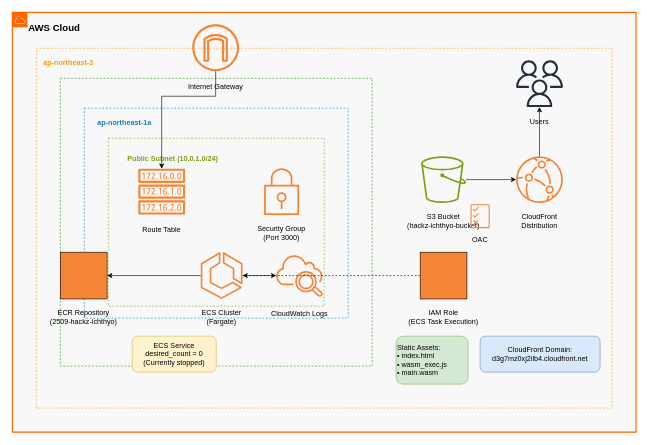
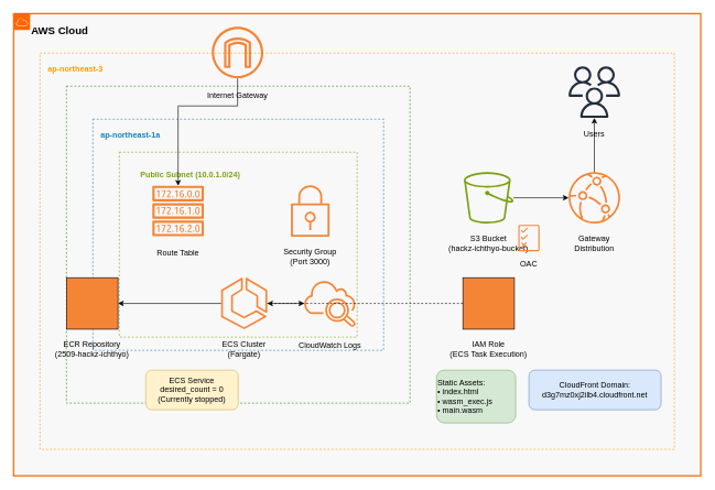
  <mxCell id="0" />
  <mxCell id="1" parent="0" />
  <mxCell id="2" value="" style="outlineConnect=0;dashed=0;verticalLabelPosition=bottom;verticalAlign=top;align=center;html=1;shape=mxgraph.aws4.group;grIcon=mxgraph.aws4.group_aws_cloud;strokeColor=#FF6600;fillColor=#F8F8F8;gradientColor=none;strokeWidth=2;" vertex="1" parent="1"><mxGeometry x="20" y="20" width="1040" height="700" as="geometry" /></mxCell>
  <mxCell id="3" value="AWS Cloud" style="text;html=1;strokeColor=none;fillColor=none;align=center;verticalAlign=middle;whiteSpace=wrap;rounded=0;fontStyle=1;fontSize=16;" vertex="1" parent="1"><mxGeometry x="40" y="30" width="100" height="30" as="geometry" /></mxCell>
  <mxCell id="4" value="" style="fillColor=none;strokeColor=#FF9900;dashed=1;verticalAlign=top;fontStyle=0;fontColor=#FF9900;whiteSpace=wrap;html=1;" vertex="1" parent="1"><mxGeometry x="60" y="80" width="960" height="600" as="geometry" /></mxCell>
  <mxCell id="5" value="ap-northeast-3" style="text;html=1;strokeColor=none;fillColor=none;align=left;verticalAlign=top;whiteSpace=wrap;rounded=0;fontColor=#FF9900;fontStyle=1;" vertex="1" parent="1"><mxGeometry x="70" y="90" width="120" height="20" as="geometry" /></mxCell>
  <mxCell id="6" value="" style="fillColor=none;strokeColor=#248814;dashed=1;verticalAlign=top;fontStyle=0;fontColor=#248814;whiteSpace=wrap;html=1;" vertex="1" parent="1"><mxGeometry x="100" y="130" width="520" height="480" as="geometry" /></mxCell>
  <mxCell id="7" value="" style="fillColor=none;strokeColor=#147EBA;dashed=1;verticalAlign=top;fontStyle=0;fontColor=#147EBA;whiteSpace=wrap;html=1;" vertex="1" parent="1"><mxGeometry x="140" y="180" width="440" height="350" as="geometry" /></mxCell>
- <mxCell id="8" value="ap-northeast-1a" style="text;html=1;strokeColor=none;fillColor=none;align=left;verticalAlign=top;whiteSpace=wrap;rounded=0;fontColor=#147EBA;fontStyle=1;" vertex="1" parent="1"><mxGeometry x="160" y="190" width="120" height="20" as="geometry" /></mxCell>
+ <mxCell id="8" value="ap-northeast-1a" style="text;html=1;strokeColor=none;fillColor=none;align=left;verticalAlign=top;whiteSpace=wrap;rounded=0;fontColor=#147EBA;fontStyle=1;" vertex="1" parent="1"><mxGeometry x="150" y="190" width="120" height="20" as="geometry" /></mxCell>
  <mxCell id="9" value="" style="fillColor=none;strokeColor=#7AA116;dashed=1;verticalAlign=top;fontStyle=0;fontColor=#7AA116;whiteSpace=wrap;html=1;" vertex="1" parent="1"><mxGeometry x="180" y="230" width="360" height="280" as="geometry" /></mxCell>
  <mxCell id="10" value="Public Subnet (10.0.1.0/24)" style="text;html=1;strokeColor=none;fillColor=none;align=left;verticalAlign=top;whiteSpace=wrap;rounded=0;fontColor=#7AA116;fontStyle=1;" vertex="1" parent="1"><mxGeometry x="210" y="250" width="180" height="20" as="geometry" /></mxCell>
  <mxCell id="11" value="" style="outlineConnect=0;dashed=0;verticalLabelPosition=bottom;verticalAlign=top;align=center;html=1;shape=mxgraph.aws4.internet_gateway;fillColor=#F58536;gradientColor=none;" vertex="1" parent="1"><mxGeometry x="320" y="40" width="78" height="78" as="geometry" /></mxCell>
  <mxCell id="12" value="Internet Gateway" style="text;html=1;strokeColor=none;fillColor=none;align=center;verticalAlign=middle;whiteSpace=wrap;rounded=0;" vertex="1" parent="1"><mxGeometry x="300" y="130" width="118" height="30" as="geometry" /></mxCell>
  <mxCell id="13" value="" style="outlineConnect=0;dashed=0;verticalLabelPosition=bottom;verticalAlign=top;align=center;html=1;shape=mxgraph.aws4.route_table;fillColor=#F58536;gradientColor=none;" vertex="1" parent="1"><mxGeometry x="230" y="280" width="78" height="78" as="geometry" /></mxCell>
  <mxCell id="14" value="Route Table" style="text;html=1;strokeColor=none;fillColor=none;align=center;verticalAlign=middle;whiteSpace=wrap;rounded=0;" vertex="1" parent="1"><mxGeometry x="214" y="368" width="110" height="30" as="geometry" /></mxCell>
  <mxCell id="15" value="" style="outlineConnect=0;dashed=0;verticalLabelPosition=bottom;verticalAlign=top;align=center;html=1;shape=mxgraph.aws4.security_group;fillColor=#F58536;gradientColor=none;" vertex="1" parent="1"><mxGeometry x="430" y="280" width="78" height="78" as="geometry" /></mxCell>
  <mxCell id="16" value="Security Group&#10;(Port 3000)" style="text;html=1;strokeColor=none;fillColor=none;align=center;verticalAlign=middle;whiteSpace=wrap;rounded=0;" vertex="1" parent="1"><mxGeometry x="410" y="368" width="118" height="40" as="geometry" /></mxCell>
  <mxCell id="17" value="" style="outlineConnect=0;dashed=0;verticalLabelPosition=bottom;verticalAlign=top;align=center;html=1;shape=mxgraph.aws4.ecs;fillColor=#F58536;gradientColor=none;" vertex="1" parent="1"><mxGeometry x="330" y="420" width="78" height="78" as="geometry" /></mxCell>
  <mxCell id="18" value="ECS Cluster&#10;(Fargate)" style="text;html=1;strokeColor=none;fillColor=none;align=center;verticalAlign=middle;whiteSpace=wrap;rounded=0;" vertex="1" parent="1"><mxGeometry x="310" y="508" width="118" height="40" as="geometry" /></mxCell>
  <mxCell id="19" value="" style="outlineConnect=0;dashed=0;verticalLabelPosition=bottom;verticalAlign=top;align=center;html=1;shape=mxgraph.aws4.ecr_registry;fillColor=#F58536;gradientColor=none;" vertex="1" parent="1"><mxGeometry x="100" y="420" width="78" height="78" as="geometry" /></mxCell>
  <mxCell id="20" value="ECR Repository&#10;(2509-hackz-ichthyo)" style="text;html=1;strokeColor=none;fillColor=none;align=center;verticalAlign=middle;whiteSpace=wrap;rounded=0;" vertex="1" parent="1"><mxGeometry x="60" y="508" width="158" height="40" as="geometry" /></mxCell>
  <mxCell id="21" value="" style="outlineConnect=0;dashed=0;verticalLabelPosition=bottom;verticalAlign=top;align=center;html=1;shape=mxgraph.aws4.cloudwatch_2;fillColor=#F58536;gradientColor=none;" vertex="1" parent="1"><mxGeometry x="460" y="420" width="78" height="78" as="geometry" /></mxCell>
  <mxCell id="22" value="CloudWatch Logs" style="text;html=1;strokeColor=none;fillColor=none;align=center;verticalAlign=middle;whiteSpace=wrap;rounded=0;" vertex="1" parent="1"><mxGeometry x="430" y="508" width="138" height="30" as="geometry" /></mxCell>
  <mxCell id="23" value="" style="outlineConnect=0;dashed=0;verticalLabelPosition=bottom;verticalAlign=top;align=center;html=1;shape=mxgraph.aws4.s3;fillColor=#7AA116;gradientColor=none;" vertex="1" parent="1"><mxGeometry x="700" y="260" width="78" height="78" as="geometry" /></mxCell>
  <mxCell id="24" value="S3 Bucket&#10;(hackz-ichthyo-bucket)" style="text;html=1;strokeColor=none;fillColor=none;align=center;verticalAlign=middle;whiteSpace=wrap;rounded=0;" vertex="1" parent="1"><mxGeometry x="660" y="348" width="158" height="40" as="geometry" /></mxCell>
  <mxCell id="25" value="" style="outlineConnect=0;dashed=0;verticalLabelPosition=bottom;verticalAlign=top;align=center;html=1;shape=mxgraph.aws4.cloudfront;fillColor=#F58536;gradientColor=none;" vertex="1" parent="1"><mxGeometry x="860" y="260" width="78" height="78" as="geometry" /></mxCell>
- <mxCell id="26" value="CloudFront&#10;Distribution" style="text;html=1;strokeColor=none;fillColor=none;align=center;verticalAlign=middle;whiteSpace=wrap;rounded=0;" vertex="1" parent="1"><mxGeometry x="830" y="348" width="138" height="40" as="geometry" /></mxCell>
+ <mxCell id="26" value="Gateway&#10;Distribution" style="text;html=1;strokeColor=none;fillColor=none;align=center;verticalAlign=middle;whiteSpace=wrap;rounded=0;" vertex="1" parent="1"><mxGeometry x="830" y="348" width="138" height="40" as="geometry" /></mxCell>
  <mxCell id="27" value="" style="outlineConnect=0;dashed=0;verticalLabelPosition=bottom;verticalAlign=top;align=center;html=1;shape=mxgraph.aws4.iam_role;fillColor=#F58536;gradientColor=none;" vertex="1" parent="1"><mxGeometry x="700" y="420" width="78" height="78" as="geometry" /></mxCell>
  <mxCell id="28" value="IAM Role&#10;(ECS Task Execution)" style="text;html=1;strokeColor=none;fillColor=none;align=center;verticalAlign=middle;whiteSpace=wrap;rounded=0;" vertex="1" parent="1"><mxGeometry x="660" y="508" width="158" height="40" as="geometry" /></mxCell>
  <mxCell id="29" value="" style="outlineConnect=0;dashed=0;verticalLabelPosition=bottom;verticalAlign=top;align=center;html=1;shape=mxgraph.aws4.permissions;fillColor=#F58536;gradientColor=none;" vertex="1" parent="1"><mxGeometry x="780" y="340" width="40" height="40" as="geometry" /></mxCell>
  <mxCell id="30" value="OAC" style="text;html=1;strokeColor=none;fillColor=none;align=center;verticalAlign=middle;whiteSpace=wrap;rounded=0;" vertex="1" parent="1"><mxGeometry x="760" y="390" width="80" height="20" as="geometry" /></mxCell>
  <mxCell id="31" value="" style="outlineConnect=0;dashed=0;verticalLabelPosition=bottom;verticalAlign=top;align=center;html=1;shape=mxgraph.aws4.users;fillColor=#232F3E;gradientColor=none;" vertex="1" parent="1"><mxGeometry x="860" y="100" width="78" height="78" as="geometry" /></mxCell>
  <mxCell id="32" value="Users" style="text;html=1;strokeColor=none;fillColor=none;align=center;verticalAlign=middle;whiteSpace=wrap;rounded=0;" vertex="1" parent="1"><mxGeometry x="840" y="188" width="118" height="30" as="geometry" /></mxCell>
  <mxCell id="33" value="" style="endArrow=classic;html=1;rounded=0;exitX=0.5;exitY=1;exitDx=0;exitDy=0;exitPerimeter=0;entryX=0.5;entryY=0;entryDx=0;entryDy=0;entryPerimeter=0;" edge="1" parent="1" source="11" target="13"><mxGeometry width="50" height="50" relative="1" as="geometry"><mxPoint x="360" y="240" as="sourcePoint" /><mxPoint x="410" y="190" as="targetPoint" /><Array as="points"><mxPoint x="359" y="160" /><mxPoint x="269" y="160" /></Array></mxGeometry></mxCell>
  <mxCell id="34" value="" style="endArrow=classic;html=1;rounded=0;exitX=0;exitY=0.5;exitDx=0;exitDy=0;exitPerimeter=0;entryX=1;entryY=0.5;entryDx=0;entryDy=0;entryPerimeter=0;" edge="1" parent="1" source="17" target="19"><mxGeometry width="50" height="50" relative="1" as="geometry"><mxPoint x="290" y="340" as="sourcePoint" /><mxPoint x="340" y="290" as="targetPoint" /></mxGeometry></mxCell>
  <mxCell id="35" value="" style="endArrow=classic;html=1;rounded=0;exitX=1;exitY=0.5;exitDx=0;exitDy=0;exitPerimeter=0;entryX=0;entryY=0.5;entryDx=0;entryDy=0;entryPerimeter=0;" edge="1" parent="1" source="17" target="21"><mxGeometry width="50" height="50" relative="1" as="geometry"><mxPoint x="290" y="340" as="sourcePoint" /><mxPoint x="340" y="290" as="targetPoint" /></mxGeometry></mxCell>
  <mxCell id="36" value="" style="endArrow=classic;html=1;rounded=0;exitX=1;exitY=0.5;exitDx=0;exitDy=0;exitPerimeter=0;entryX=0;entryY=0.5;entryDx=0;entryDy=0;entryPerimeter=0;" edge="1" parent="1" source="23" target="25"><mxGeometry width="50" height="50" relative="1" as="geometry"><mxPoint x="290" y="340" as="sourcePoint" /><mxPoint x="340" y="290" as="targetPoint" /></mxGeometry></mxCell>
  <mxCell id="37" value="" style="endArrow=classic;html=1;rounded=0;exitX=0.5;exitY=0;exitDx=0;exitDy=0;exitPerimeter=0;entryX=0.5;entryY=1;entryDx=0;entryDy=0;entryPerimeter=0;" edge="1" parent="1" source="25" target="31"><mxGeometry width="50" height="50" relative="1" as="geometry"><mxPoint x="290" y="340" as="sourcePoint" /><mxPoint x="340" y="290" as="targetPoint" /></mxGeometry></mxCell>
  <mxCell id="38" value="" style="endArrow=classic;html=1;rounded=0;exitX=0;exitY=0.5;exitDx=0;exitDy=0;exitPerimeter=0;entryX=1;entryY=0.5;entryDx=0;entryDy=0;entryPerimeter=0;dashed=1;" edge="1" parent="1" source="27" target="17"><mxGeometry width="50" height="50" relative="1" as="geometry"><mxPoint x="290" y="340" as="sourcePoint" /><mxPoint x="340" y="290" as="targetPoint" /><Array as="points"><mxPoint x="560" y="459" /></Array></mxGeometry></mxCell>
  <mxCell id="39" value="ECS Service&#10;desired_count = 0&#10;(Currently stopped)" style="text;html=1;strokeColor=#d6b656;fillColor=#fff2cc;align=center;verticalAlign=middle;whiteSpace=wrap;rounded=1;" vertex="1" parent="1"><mxGeometry x="220" y="560" width="140" height="60" as="geometry" /></mxCell>
  <mxCell id="40" value="Static Assets:&#10;• index.html&#10;• wasm_exec.js&#10;• main.wasm" style="text;html=1;strokeColor=#82b366;fillColor=#d5e8d4;align=left;verticalAlign=middle;whiteSpace=wrap;rounded=1;" vertex="1" parent="1"><mxGeometry x="660" y="560" width="120" height="80" as="geometry" /></mxCell>
  <mxCell id="41" value="CloudFront Domain:&#10;d3g7mz0xj2ilb4.cloudfront.net" style="text;html=1;strokeColor=#6c8ebf;fillColor=#dae8fc;align=center;verticalAlign=middle;whiteSpace=wrap;rounded=1;" vertex="1" parent="1"><mxGeometry x="800" y="560" width="200" height="60" as="geometry" /></mxCell>
